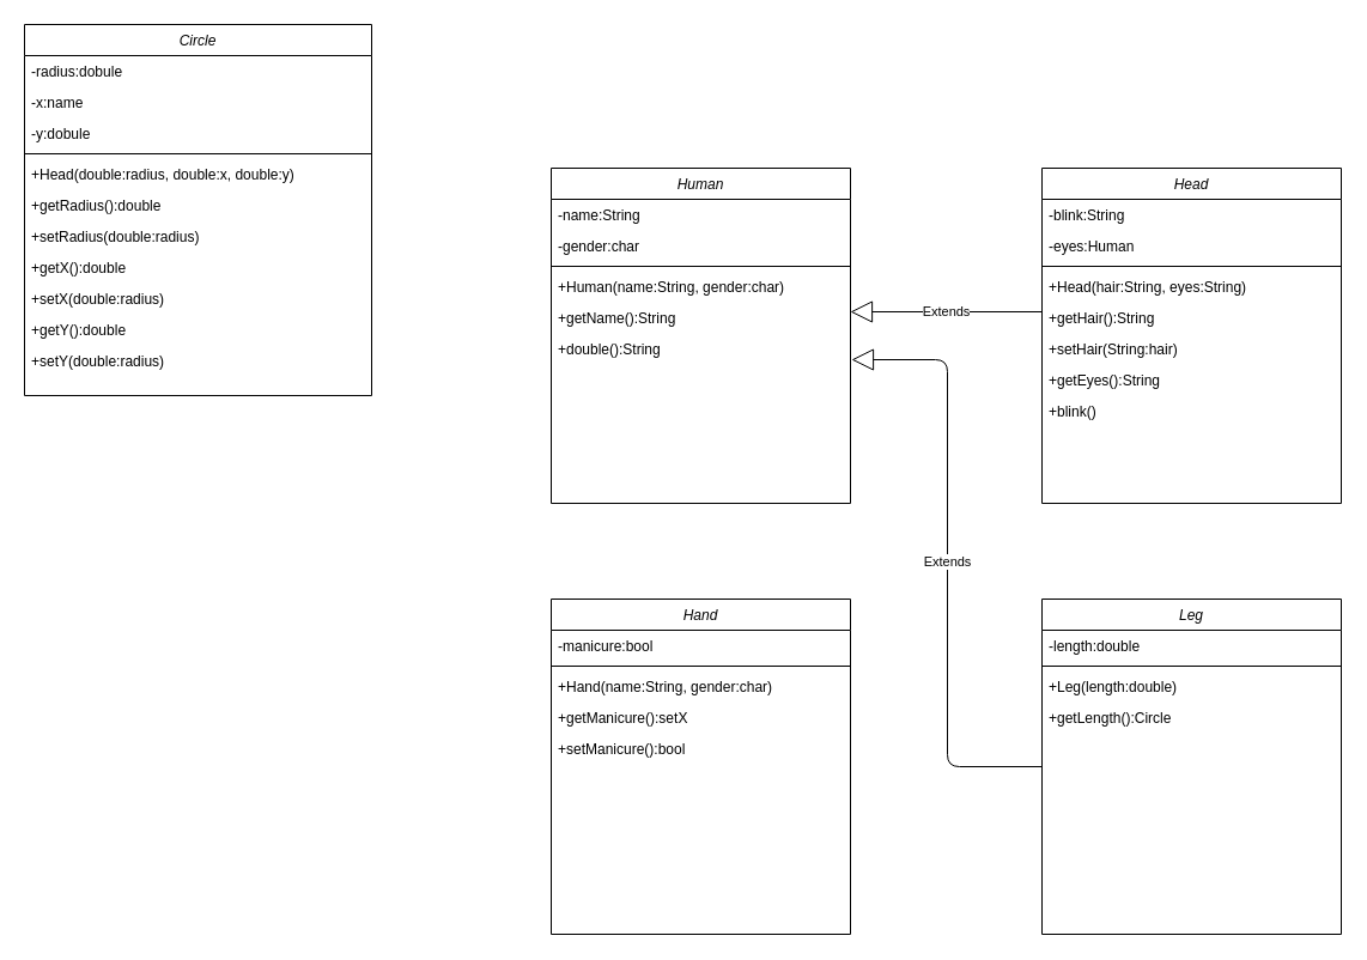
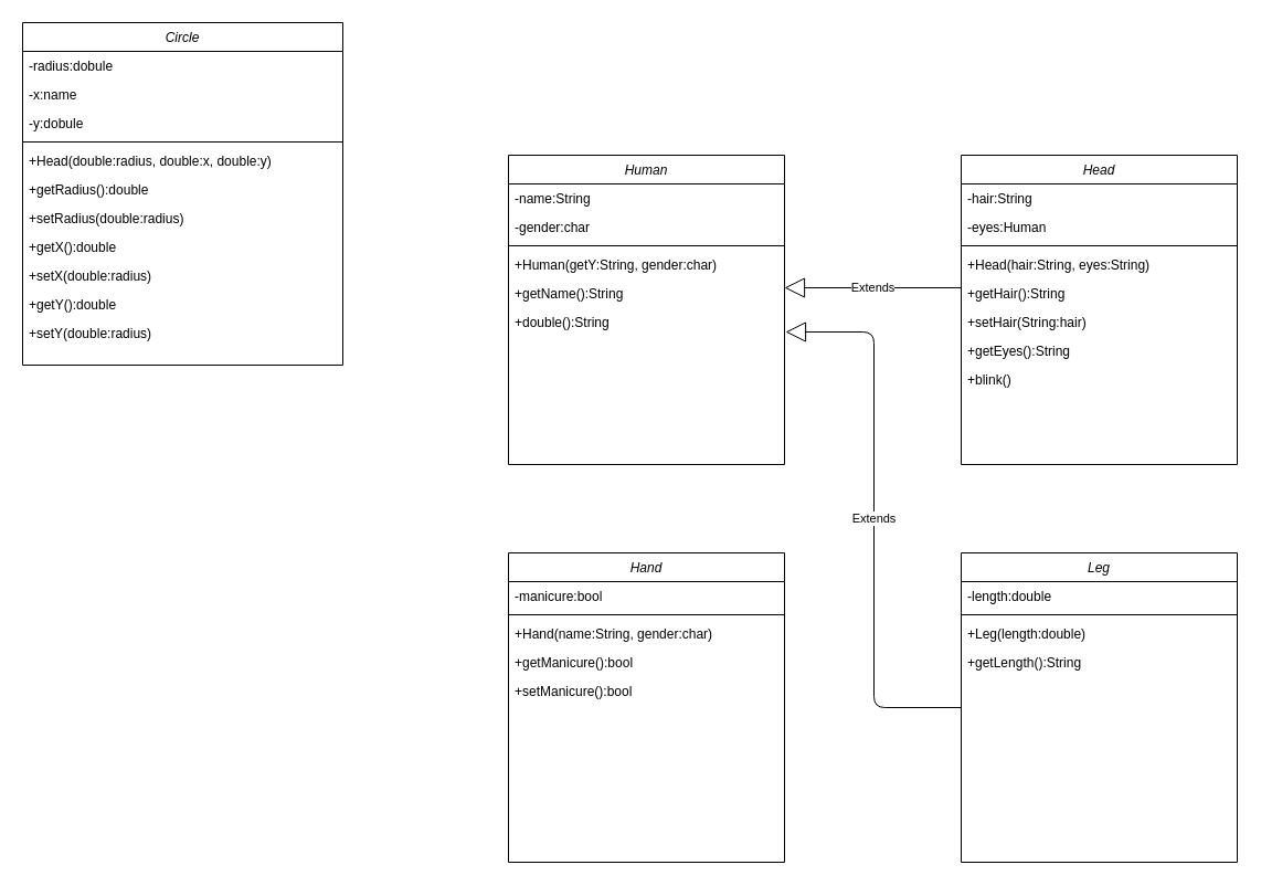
  <mxCell id="0" />
  <mxCell id="1" parent="0" />
  <mxCell id="2" value="Circle" style="swimlane;fontStyle=2;align=center;verticalAlign=top;childLayout=stackLayout;horizontal=1;startSize=26;horizontalStack=0;resizeParent=1;resizeLast=0;collapsible=1;marginBottom=0;rounded=0;shadow=0;strokeWidth=1;" parent="1" vertex="1"><mxGeometry x="20" y="20" width="290" height="310" as="geometry"><mxRectangle x="230" y="140" width="160" height="26" as="alternateBounds" /></mxGeometry></mxCell>
  <mxCell id="3" value="-radius:dobule" style="text;align=left;verticalAlign=top;spacingLeft=4;spacingRight=4;overflow=hidden;rotatable=0;points=[[0,0.5],[1,0.5]];portConstraint=eastwest;" parent="2" vertex="1"><mxGeometry y="26" width="290" height="26" as="geometry" /></mxCell>
  <mxCell id="4" value="-x:name" style="text;align=left;verticalAlign=top;spacingLeft=4;spacingRight=4;overflow=hidden;rotatable=0;points=[[0,0.5],[1,0.5]];portConstraint=eastwest;" parent="2" vertex="1"><mxGeometry y="52" width="290" height="26" as="geometry" /></mxCell>
  <mxCell id="5" value="-y:dobule" style="text;align=left;verticalAlign=top;spacingLeft=4;spacingRight=4;overflow=hidden;rotatable=0;points=[[0,0.5],[1,0.5]];portConstraint=eastwest;" parent="2" vertex="1"><mxGeometry y="78" width="290" height="26" as="geometry" /></mxCell>
  <mxCell id="6" value="" style="line;html=1;strokeWidth=1;align=left;verticalAlign=middle;spacingTop=-1;spacingLeft=3;spacingRight=3;rotatable=0;labelPosition=right;points=[];portConstraint=eastwest;" parent="2" vertex="1"><mxGeometry y="104" width="290" height="8" as="geometry" /></mxCell>
  <mxCell id="7" value="+Head(double:radius, double:x, double:y)" style="text;align=left;verticalAlign=top;spacingLeft=4;spacingRight=4;overflow=hidden;rotatable=0;points=[[0,0.5],[1,0.5]];portConstraint=eastwest;" parent="2" vertex="1"><mxGeometry y="112" width="290" height="26" as="geometry" /></mxCell>
  <mxCell id="8" value="+getRadius():double" style="text;align=left;verticalAlign=top;spacingLeft=4;spacingRight=4;overflow=hidden;rotatable=0;points=[[0,0.5],[1,0.5]];portConstraint=eastwest;" parent="2" vertex="1"><mxGeometry y="138" width="290" height="26" as="geometry" /></mxCell>
  <mxCell id="9" value="+setRadius(double:radius)" style="text;align=left;verticalAlign=top;spacingLeft=4;spacingRight=4;overflow=hidden;rotatable=0;points=[[0,0.5],[1,0.5]];portConstraint=eastwest;" parent="2" vertex="1"><mxGeometry y="164" width="290" height="26" as="geometry" /></mxCell>
  <mxCell id="10" value="+getX():double" style="text;align=left;verticalAlign=top;spacingLeft=4;spacingRight=4;overflow=hidden;rotatable=0;points=[[0,0.5],[1,0.5]];portConstraint=eastwest;" parent="2" vertex="1"><mxGeometry y="190" width="290" height="26" as="geometry" /></mxCell>
  <mxCell id="11" value="+setX(double:radius)" style="text;align=left;verticalAlign=top;spacingLeft=4;spacingRight=4;overflow=hidden;rotatable=0;points=[[0,0.5],[1,0.5]];portConstraint=eastwest;" parent="2" vertex="1"><mxGeometry y="216" width="290" height="26" as="geometry" /></mxCell>
  <mxCell id="12" value="+getY():double" style="text;align=left;verticalAlign=top;spacingLeft=4;spacingRight=4;overflow=hidden;rotatable=0;points=[[0,0.5],[1,0.5]];portConstraint=eastwest;" parent="2" vertex="1"><mxGeometry y="242" width="290" height="26" as="geometry" /></mxCell>
  <mxCell id="13" value="+setY(double:radius)" style="text;align=left;verticalAlign=top;spacingLeft=4;spacingRight=4;overflow=hidden;rotatable=0;points=[[0,0.5],[1,0.5]];portConstraint=eastwest;" parent="2" vertex="1"><mxGeometry y="268" width="290" height="26" as="geometry" /></mxCell>
  <mxCell id="14" value="Human" style="swimlane;fontStyle=2;align=center;verticalAlign=top;childLayout=stackLayout;horizontal=1;startSize=26;horizontalStack=0;resizeParent=1;resizeLast=0;collapsible=1;marginBottom=0;rounded=0;shadow=0;strokeWidth=1;" vertex="1" parent="1"><mxGeometry x="460" y="140" width="250" height="280" as="geometry"><mxRectangle x="230" y="140" width="160" height="26" as="alternateBounds" /></mxGeometry></mxCell>
  <mxCell id="15" value="-name:String&#10;" style="text;align=left;verticalAlign=top;spacingLeft=4;spacingRight=4;overflow=hidden;rotatable=0;points=[[0,0.5],[1,0.5]];portConstraint=eastwest;" vertex="1" parent="14"><mxGeometry y="26" width="250" height="26" as="geometry" /></mxCell>
  <mxCell id="16" value="-gender:char" style="text;align=left;verticalAlign=top;spacingLeft=4;spacingRight=4;overflow=hidden;rotatable=0;points=[[0,0.5],[1,0.5]];portConstraint=eastwest;" vertex="1" parent="14"><mxGeometry y="52" width="250" height="26" as="geometry" /></mxCell>
  <mxCell id="17" value="" style="line;html=1;strokeWidth=1;align=left;verticalAlign=middle;spacingTop=-1;spacingLeft=3;spacingRight=3;rotatable=0;labelPosition=right;points=[];portConstraint=eastwest;" vertex="1" parent="14"><mxGeometry y="78" width="250" height="8" as="geometry" /></mxCell>
- <mxCell id="18" value="+Human(name:String, gender:char)" style="text;align=left;verticalAlign=top;spacingLeft=4;spacingRight=4;overflow=hidden;rotatable=0;points=[[0,0.5],[1,0.5]];portConstraint=eastwest;" vertex="1" parent="14"><mxGeometry y="86" width="250" height="26" as="geometry" /></mxCell>
+ <mxCell id="18" value="+Human(getY:String, gender:char)" style="text;align=left;verticalAlign=top;spacingLeft=4;spacingRight=4;overflow=hidden;rotatable=0;points=[[0,0.5],[1,0.5]];portConstraint=eastwest;" vertex="1" parent="14"><mxGeometry y="86" width="250" height="26" as="geometry" /></mxCell>
  <mxCell id="19" value="+getName():String" style="text;align=left;verticalAlign=top;spacingLeft=4;spacingRight=4;overflow=hidden;rotatable=0;points=[[0,0.5],[1,0.5]];portConstraint=eastwest;" vertex="1" parent="14"><mxGeometry y="112" width="250" height="26" as="geometry" /></mxCell>
  <mxCell id="20" value="+double():String" style="text;align=left;verticalAlign=top;spacingLeft=4;spacingRight=4;overflow=hidden;rotatable=0;points=[[0,0.5],[1,0.5]];portConstraint=eastwest;" vertex="1" parent="14"><mxGeometry y="138" width="250" height="26" as="geometry" /></mxCell>
  <mxCell id="21" value="Head" style="swimlane;fontStyle=2;align=center;verticalAlign=top;childLayout=stackLayout;horizontal=1;startSize=26;horizontalStack=0;resizeParent=1;resizeLast=0;collapsible=1;marginBottom=0;rounded=0;shadow=0;strokeWidth=1;" vertex="1" parent="1"><mxGeometry x="870" y="140" width="250" height="280" as="geometry"><mxRectangle x="230" y="140" width="160" height="26" as="alternateBounds" /></mxGeometry></mxCell>
- <mxCell id="22" value="-blink:String&#10;" style="text;align=left;verticalAlign=top;spacingLeft=4;spacingRight=4;overflow=hidden;rotatable=0;points=[[0,0.5],[1,0.5]];portConstraint=eastwest;" vertex="1" parent="21"><mxGeometry y="26" width="250" height="26" as="geometry" /></mxCell>
+ <mxCell id="22" value="-hair:String&#10;" style="text;align=left;verticalAlign=top;spacingLeft=4;spacingRight=4;overflow=hidden;rotatable=0;points=[[0,0.5],[1,0.5]];portConstraint=eastwest;" vertex="1" parent="21"><mxGeometry y="26" width="250" height="26" as="geometry" /></mxCell>
  <mxCell id="23" value="-eyes:Human&#10;" style="text;align=left;verticalAlign=top;spacingLeft=4;spacingRight=4;overflow=hidden;rotatable=0;points=[[0,0.5],[1,0.5]];portConstraint=eastwest;" vertex="1" parent="21"><mxGeometry y="52" width="250" height="26" as="geometry" /></mxCell>
  <mxCell id="24" value="" style="line;html=1;strokeWidth=1;align=left;verticalAlign=middle;spacingTop=-1;spacingLeft=3;spacingRight=3;rotatable=0;labelPosition=right;points=[];portConstraint=eastwest;" vertex="1" parent="21"><mxGeometry y="78" width="250" height="8" as="geometry" /></mxCell>
  <mxCell id="25" value="+Head(hair:String, eyes:String)" style="text;align=left;verticalAlign=top;spacingLeft=4;spacingRight=4;overflow=hidden;rotatable=0;points=[[0,0.5],[1,0.5]];portConstraint=eastwest;" vertex="1" parent="21"><mxGeometry y="86" width="250" height="26" as="geometry" /></mxCell>
  <mxCell id="26" value="+getHair():String" style="text;align=left;verticalAlign=top;spacingLeft=4;spacingRight=4;overflow=hidden;rotatable=0;points=[[0,0.5],[1,0.5]];portConstraint=eastwest;" vertex="1" parent="21"><mxGeometry y="112" width="250" height="26" as="geometry" /></mxCell>
  <mxCell id="27" value="+setHair(String:hair)" style="text;align=left;verticalAlign=top;spacingLeft=4;spacingRight=4;overflow=hidden;rotatable=0;points=[[0,0.5],[1,0.5]];portConstraint=eastwest;" vertex="1" parent="21"><mxGeometry y="138" width="250" height="26" as="geometry" /></mxCell>
  <mxCell id="28" value="+getEyes():String" style="text;align=left;verticalAlign=top;spacingLeft=4;spacingRight=4;overflow=hidden;rotatable=0;points=[[0,0.5],[1,0.5]];portConstraint=eastwest;" vertex="1" parent="21"><mxGeometry y="164" width="250" height="26" as="geometry" /></mxCell>
  <mxCell id="29" value="+blink()" style="text;align=left;verticalAlign=top;spacingLeft=4;spacingRight=4;overflow=hidden;rotatable=0;points=[[0,0.5],[1,0.5]];portConstraint=eastwest;" vertex="1" parent="21"><mxGeometry y="190" width="250" height="26" as="geometry" /></mxCell>
  <mxCell id="30" value="Hand&#10;" style="swimlane;fontStyle=2;align=center;verticalAlign=top;childLayout=stackLayout;horizontal=1;startSize=26;horizontalStack=0;resizeParent=1;resizeLast=0;collapsible=1;marginBottom=0;rounded=0;shadow=0;strokeWidth=1;" vertex="1" parent="1"><mxGeometry x="460" y="500" width="250" height="280" as="geometry"><mxRectangle x="230" y="140" width="160" height="26" as="alternateBounds" /></mxGeometry></mxCell>
  <mxCell id="31" value="-manicure:bool&#10;" style="text;align=left;verticalAlign=top;spacingLeft=4;spacingRight=4;overflow=hidden;rotatable=0;points=[[0,0.5],[1,0.5]];portConstraint=eastwest;" vertex="1" parent="30"><mxGeometry y="26" width="250" height="26" as="geometry" /></mxCell>
  <mxCell id="32" value="" style="line;html=1;strokeWidth=1;align=left;verticalAlign=middle;spacingTop=-1;spacingLeft=3;spacingRight=3;rotatable=0;labelPosition=right;points=[];portConstraint=eastwest;" vertex="1" parent="30"><mxGeometry y="52" width="250" height="8" as="geometry" /></mxCell>
  <mxCell id="33" value="+Hand(name:String, gender:char)" style="text;align=left;verticalAlign=top;spacingLeft=4;spacingRight=4;overflow=hidden;rotatable=0;points=[[0,0.5],[1,0.5]];portConstraint=eastwest;" vertex="1" parent="30"><mxGeometry y="60" width="250" height="26" as="geometry" /></mxCell>
- <mxCell id="34" value="+getManicure():setX" style="text;align=left;verticalAlign=top;spacingLeft=4;spacingRight=4;overflow=hidden;rotatable=0;points=[[0,0.5],[1,0.5]];portConstraint=eastwest;" vertex="1" parent="30"><mxGeometry y="86" width="250" height="26" as="geometry" /></mxCell>
+ <mxCell id="34" value="+getManicure():bool" style="text;align=left;verticalAlign=top;spacingLeft=4;spacingRight=4;overflow=hidden;rotatable=0;points=[[0,0.5],[1,0.5]];portConstraint=eastwest;" vertex="1" parent="30"><mxGeometry y="86" width="250" height="26" as="geometry" /></mxCell>
  <mxCell id="35" value="+setManicure():bool" style="text;align=left;verticalAlign=top;spacingLeft=4;spacingRight=4;overflow=hidden;rotatable=0;points=[[0,0.5],[1,0.5]];portConstraint=eastwest;" vertex="1" parent="30"><mxGeometry y="112" width="250" height="26" as="geometry" /></mxCell>
  <mxCell id="36" value="Leg" style="swimlane;fontStyle=2;align=center;verticalAlign=top;childLayout=stackLayout;horizontal=1;startSize=26;horizontalStack=0;resizeParent=1;resizeLast=0;collapsible=1;marginBottom=0;rounded=0;shadow=0;strokeWidth=1;" vertex="1" parent="1"><mxGeometry x="870" y="500" width="250" height="280" as="geometry"><mxRectangle x="230" y="140" width="160" height="26" as="alternateBounds" /></mxGeometry></mxCell>
  <mxCell id="37" value="-length:double&#10;" style="text;align=left;verticalAlign=top;spacingLeft=4;spacingRight=4;overflow=hidden;rotatable=0;points=[[0,0.5],[1,0.5]];portConstraint=eastwest;" vertex="1" parent="36"><mxGeometry y="26" width="250" height="26" as="geometry" /></mxCell>
  <mxCell id="38" value="" style="line;html=1;strokeWidth=1;align=left;verticalAlign=middle;spacingTop=-1;spacingLeft=3;spacingRight=3;rotatable=0;labelPosition=right;points=[];portConstraint=eastwest;" vertex="1" parent="36"><mxGeometry y="52" width="250" height="8" as="geometry" /></mxCell>
  <mxCell id="39" value="+Leg(length:double)" style="text;align=left;verticalAlign=top;spacingLeft=4;spacingRight=4;overflow=hidden;rotatable=0;points=[[0,0.5],[1,0.5]];portConstraint=eastwest;" vertex="1" parent="36"><mxGeometry y="60" width="250" height="26" as="geometry" /></mxCell>
- <mxCell id="40" value="+getLength():Circle" style="text;align=left;verticalAlign=top;spacingLeft=4;spacingRight=4;overflow=hidden;rotatable=0;points=[[0,0.5],[1,0.5]];portConstraint=eastwest;" vertex="1" parent="36"><mxGeometry y="86" width="250" height="26" as="geometry" /></mxCell>
+ <mxCell id="40" value="+getLength():String" style="text;align=left;verticalAlign=top;spacingLeft=4;spacingRight=4;overflow=hidden;rotatable=0;points=[[0,0.5],[1,0.5]];portConstraint=eastwest;" vertex="1" parent="36"><mxGeometry y="86" width="250" height="26" as="geometry" /></mxCell>
  <mxCell id="41" value="Extends" style="endArrow=block;endSize=16;endFill=0;html=1;edgeStyle=elbowEdgeStyle;exitX=0;exitY=0.5;exitDx=0;exitDy=0;" edge="1" parent="1" source="36"><mxGeometry width="160" relative="1" as="geometry"><mxPoint x="870" y="620" as="sourcePoint" /><mxPoint x="711" y="300" as="targetPoint" /></mxGeometry></mxCell>
  <mxCell id="42" value="Extends" style="endArrow=block;endSize=16;endFill=0;html=1;" edge="1" parent="1"><mxGeometry width="160" relative="1" as="geometry"><mxPoint x="870" y="260" as="sourcePoint" /><mxPoint x="710" y="260" as="targetPoint" /></mxGeometry></mxCell>
